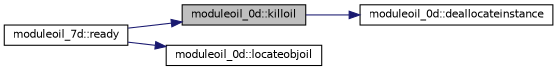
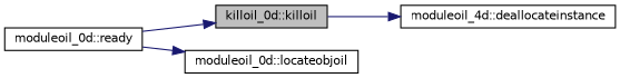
  digraph {
    rankdir=LR
    node [color=black fillcolor=white fontname=Helvetica fontsize=10 shape=record style=filled]
    edge [color=midnightblue fontname=Helvetica fontsize=10 labelfontname=Helvetica labelfontsize=10 style=solid]
-   n1 [fillcolor=grey75 fontcolor=black height=0.2 label="moduleoil_0d::killoil" width=0.4]
-   n2 [height=0.2 label="moduleoil_0d::deallocateinstance" width=0.4]
-   n3 [height=0.2 label="moduleoil_7d::ready" width=0.4]
+   n1 [fillcolor=grey75 fontcolor=black height=0.2 label="killoil_0d::killoil" width=0.4]
+   n2 [height=0.2 label="moduleoil_4d::deallocateinstance" width=0.4]
+   n3 [height=0.2 label="moduleoil_0d::ready" width=0.4]
    n4 [height=0.2 label="moduleoil_0d::locateobjoil" width=0.4]
    n1 -> n2
    n3 -> n1
    n3 -> n4
  }
